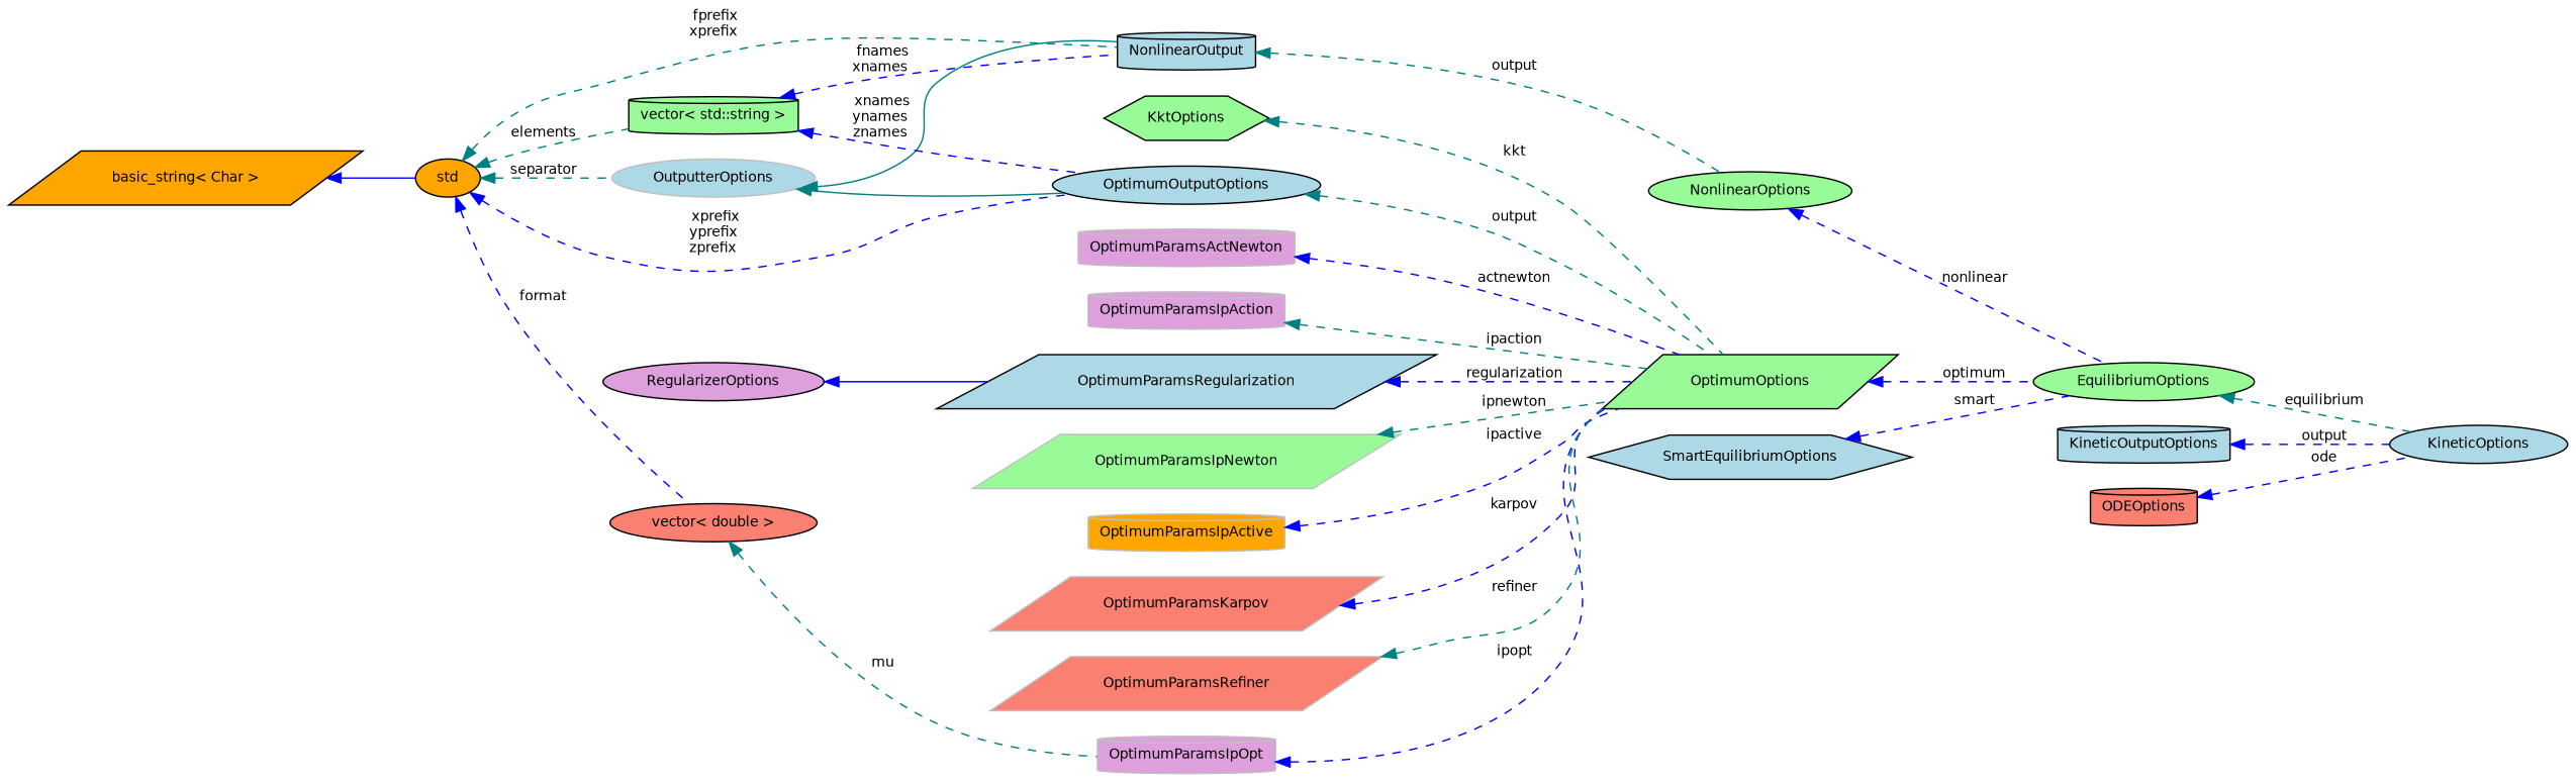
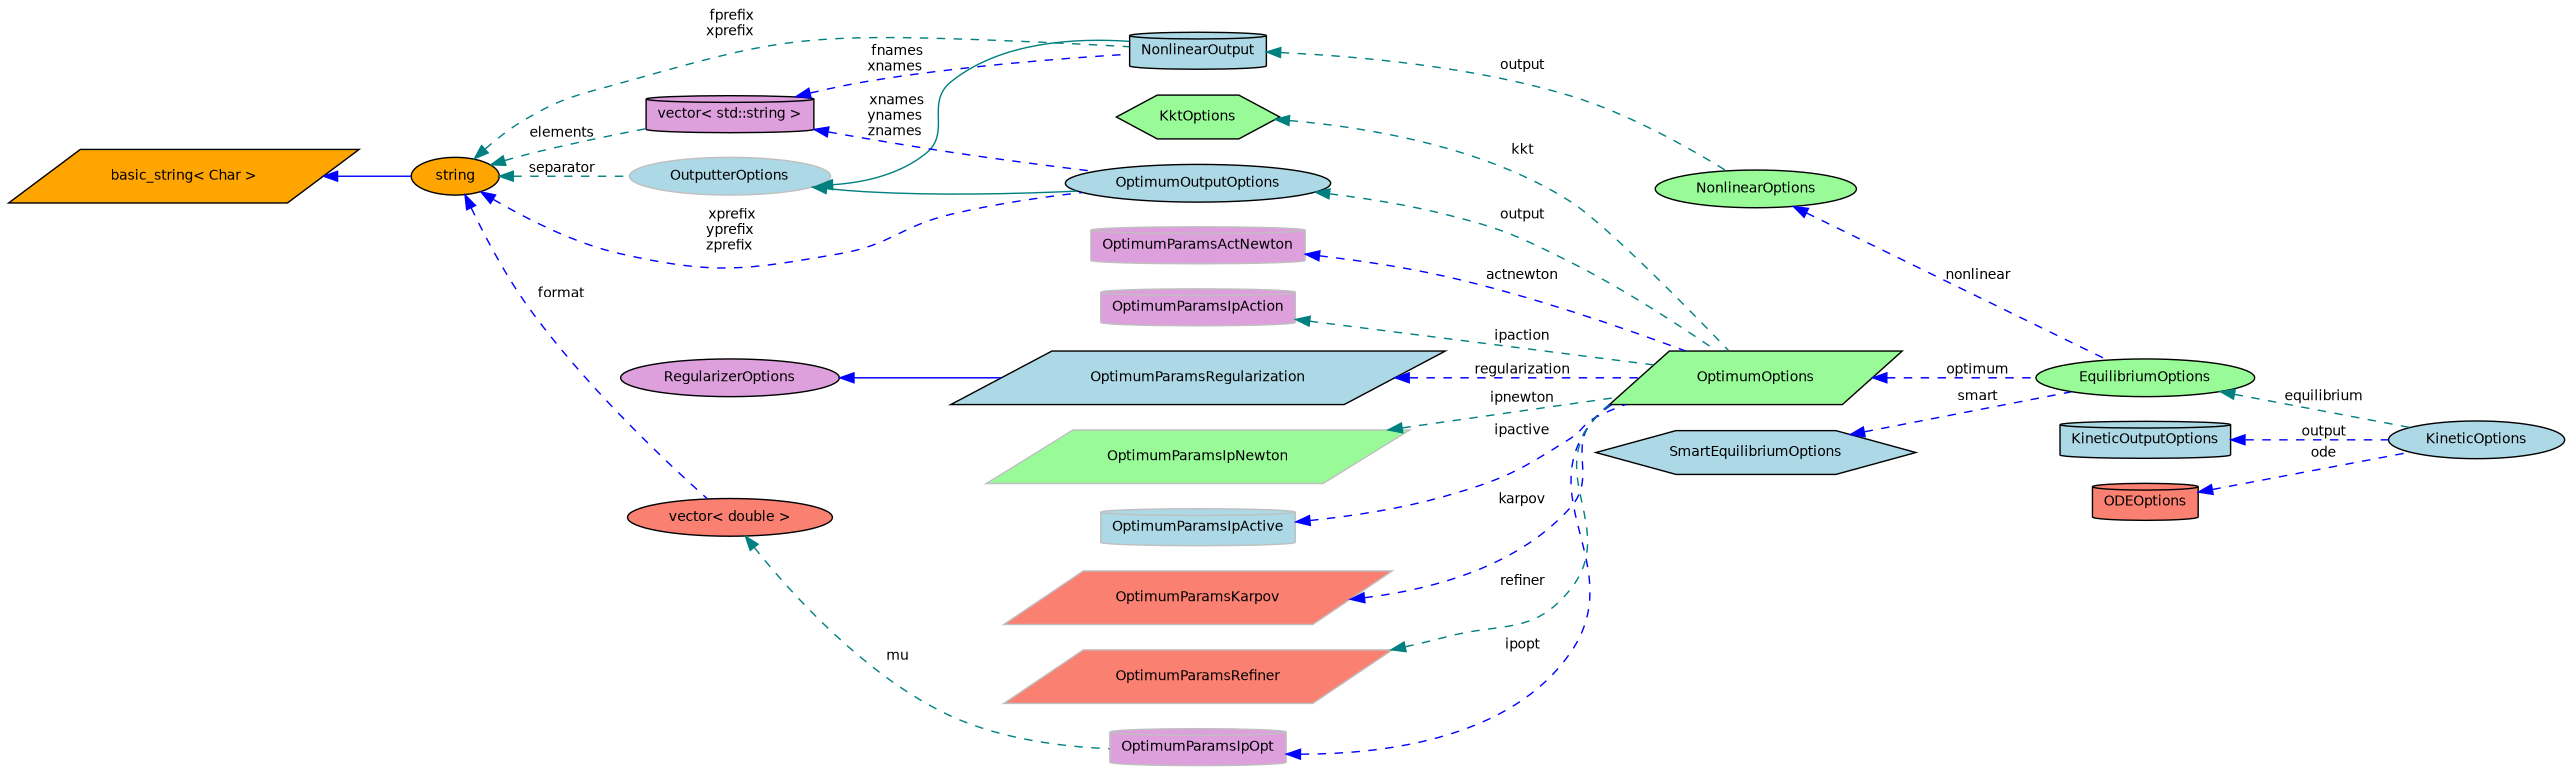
  digraph {
    rankdir=LR
    node [color=black fillcolor=lightblue fontname=Helvetica fontsize=10 shape=ellipse style=filled]
    edge [color=blue dir=back fontname=Helvetica fontsize=10 labelfontname=Helvetica labelfontsize=10 style=dashed]
    n1 [fontcolor=black height=0.2 label=KineticOptions width=0.4]
    n2 [fillcolor=palegreen height=0.2 label=EquilibriumOptions width=0.4]
    n3 [fillcolor=palegreen height=0.2 label=OptimumOptions shape=parallelogram width=0.4]
    n4 [height=0.2 label=OptimumOutputOptions width=0.4]
    n5 [color=grey75 height=0.2 label=OutputterOptions width=0.4]
    n6 [height=0.2 label=NonlinearOutput shape=cylinder width=0.4]
    n7 [fillcolor=palegreen height=0.2 label=NonlinearOptions width=0.4]
-   n8 [fillcolor=orange height=0.2 label=std width=0.4]
-   n9 [fillcolor=palegreen height=0.2 label="vector\< std::string \>" shape=cylinder width=0.4]
+   n8 [fillcolor=orange height=0.2 label=string width=0.4]
+   n9 [fillcolor=plum height=0.2 label="vector\< std::string \>" shape=cylinder width=0.4]
    n10 [fillcolor=salmon height=0.2 label="vector\< double \>" width=0.4]
    n11 [height=0.2 label=KineticOutputOptions shape=cylinder width=0.4]
    n12 [fillcolor=orange height=0.2 label="basic_string\< Char \>" shape=parallelogram width=0.4]
    n13 [color=grey75 fillcolor=plum height=0.2 label=OptimumParamsActNewton shape=cylinder width=0.4]
    n14 [color=grey75 fillcolor=plum height=0.2 label=OptimumParamsIpAction shape=cylinder width=0.4]
    n15 [color=grey75 fillcolor=plum height=0.2 label=OptimumParamsIpOpt shape=cylinder width=0.4]
    n16 [color=grey75 fillcolor=palegreen height=0.2 label=OptimumParamsIpNewton shape=parallelogram width=0.4]
-   n17 [color=grey75 fillcolor=orange height=0.2 label=OptimumParamsIpActive shape=cylinder width=0.4]
+   n17 [color=grey75 height=0.2 label=OptimumParamsIpActive shape=cylinder width=0.4]
    n18 [color=grey75 fillcolor=salmon height=0.2 label=OptimumParamsKarpov shape=parallelogram width=0.4]
    n19 [color=grey75 fillcolor=salmon height=0.2 label=OptimumParamsRefiner shape=parallelogram width=0.4]
    n20 [height=0.2 label=OptimumParamsRegularization shape=parallelogram width=0.4]
    n21 [fillcolor=plum height=0.2 label=RegularizerOptions width=0.4]
    n22 [fillcolor=palegreen height=0.2 label=KktOptions shape=hexagon width=0.4]
    n23 [height=0.2 label=SmartEquilibriumOptions shape=hexagon width=0.4]
    n24 [fillcolor=salmon height=0.2 label=ODEOptions shape=cylinder width=0.4]
    n2 -> n1 [color=teal label=" equilibrium"]
    n3 -> n2 [label=" optimum"]
    n4 -> n3 [color=teal label=" output"]
    n5 -> n4 [color=teal style=solid]
    n5 -> n6 [color=teal style=solid]
    n6 -> n7 [color=teal label=" output"]
    n7 -> n2 [label=" nonlinear"]
    n8 -> n4 [label=" xprefix\nyprefix\nzprefix"]
    n8 -> n5 [color=teal label=" separator"]
    n8 -> n6 [color=teal label=" fprefix\nxprefix"]
    n8 -> n9 [color=teal label=" elements"]
    n8 -> n10 [label=" format"]
    n9 -> n4 [label=" xnames\nynames\nznames"]
    n9 -> n6 [label=" fnames\nxnames"]
    n10 -> n15 [color=teal label=" mu"]
    n11 -> n1 [label=" output"]
    n12 -> n8 [style=solid]
    n13 -> n3 [label=" actnewton"]
    n14 -> n3 [color=teal label=" ipaction"]
    n15 -> n3 [label=" ipopt"]
    n16 -> n3 [color=teal label=" ipnewton"]
    n17 -> n3 [label=" ipactive"]
    n18 -> n3 [label=" karpov"]
    n19 -> n3 [color=teal label=" refiner"]
    n20 -> n3 [label=" regularization"]
    n21 -> n20 [style=solid]
    n22 -> n3 [color=teal label=" kkt"]
    n23 -> n2 [label=" smart"]
    n24 -> n1 [label=" ode"]
  }
